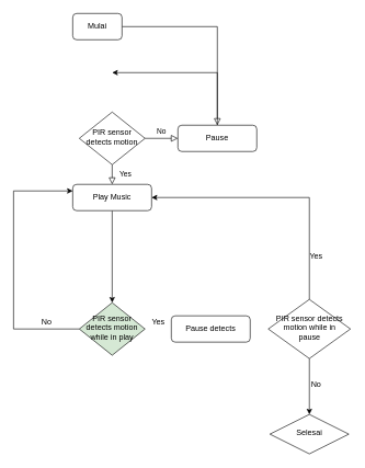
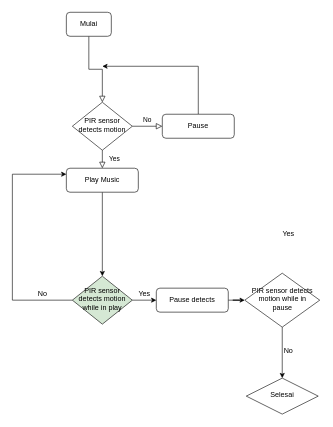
  <mxCell id="0" />
  <mxCell id="1" parent="0" />
- <mxCell id="2" value="" style="rounded=0;html=1;jettySize=auto;orthogonalLoop=1;fontSize=11;endArrow=block;endFill=0;endSize=8;strokeWidth=1;shadow=0;labelBackgroundColor=none;edgeStyle=orthogonalEdgeStyle;" parent="1" source="3" target="8" edge="1"><mxGeometry relative="1" as="geometry" /></mxCell>
+ <mxCell id="2" value="" style="rounded=0;html=1;jettySize=auto;orthogonalLoop=1;fontSize=11;endArrow=block;endFill=0;endSize=8;strokeWidth=1;shadow=0;labelBackgroundColor=none;edgeStyle=orthogonalEdgeStyle;" parent="1" source="3" target="6" edge="1"><mxGeometry relative="1" as="geometry" /></mxCell>
  <mxCell id="3" value="Mulai" style="rounded=1;whiteSpace=wrap;html=1;fontSize=12;glass=0;strokeWidth=1;shadow=0;" parent="1" vertex="1"><mxGeometry x="110" y="20" width="75" height="40" as="geometry" /></mxCell>
  <mxCell id="4" value="Yes" style="rounded=0;html=1;jettySize=auto;orthogonalLoop=1;fontSize=11;endArrow=block;endFill=0;endSize=8;strokeWidth=1;shadow=0;labelBackgroundColor=none;edgeStyle=orthogonalEdgeStyle;" parent="1" source="6" edge="1"><mxGeometry y="20" relative="1" as="geometry"><mxPoint as="offset" /><mxPoint x="170" y="280" as="targetPoint" /></mxGeometry></mxCell>
  <mxCell id="5" value="No" style="edgeStyle=orthogonalEdgeStyle;rounded=0;html=1;jettySize=auto;orthogonalLoop=1;fontSize=11;endArrow=block;endFill=0;endSize=8;strokeWidth=1;shadow=0;labelBackgroundColor=none;" parent="1" source="6" target="8" edge="1"><mxGeometry y="10" relative="1" as="geometry"><mxPoint as="offset" /></mxGeometry></mxCell>
  <mxCell id="6" value="PIR sensor detects motion" style="rhombus;whiteSpace=wrap;html=1;shadow=0;fontFamily=Helvetica;fontSize=12;align=center;strokeWidth=1;spacing=6;spacingTop=-4;" parent="1" vertex="1"><mxGeometry x="120" y="170" width="100" height="80" as="geometry" /></mxCell>
  <mxCell id="7" style="edgeStyle=orthogonalEdgeStyle;rounded=0;orthogonalLoop=1;jettySize=auto;html=1;" parent="1" source="8" edge="1"><mxGeometry relative="1" as="geometry"><mxPoint x="170" y="110" as="targetPoint" /><Array as="points"><mxPoint x="330" y="110" /></Array></mxGeometry></mxCell>
  <mxCell id="8" value="Pause" style="rounded=1;whiteSpace=wrap;html=1;fontSize=12;glass=0;strokeWidth=1;shadow=0;" parent="1" vertex="1"><mxGeometry x="270" y="190" width="120" height="40" as="geometry" /></mxCell>
  <mxCell id="9" value="" style="edgeStyle=orthogonalEdgeStyle;rounded=0;orthogonalLoop=1;jettySize=auto;html=1;exitX=0.5;exitY=1;exitDx=0;exitDy=0;" parent="1" source="12" target="15" edge="1"><mxGeometry x="0.2" y="10" relative="1" as="geometry"><mxPoint as="offset" /><mxPoint x="170" y="430" as="sourcePoint" /></mxGeometry></mxCell>
+ <mxCell id="10" value="" style="edgeStyle=orthogonalEdgeStyle;rounded=0;orthogonalLoop=1;jettySize=auto;html=1;" parent="1" source="11" target="20" edge="1"><mxGeometry relative="1" as="geometry" /></mxCell>
  <mxCell id="11" value="Pause detects" style="rounded=1;whiteSpace=wrap;html=1;fontSize=12;glass=0;strokeWidth=1;shadow=0;" parent="1" vertex="1"><mxGeometry x="260" y="480" width="120" height="40" as="geometry" /></mxCell>
  <mxCell id="12" value="Play Music" style="rounded=1;whiteSpace=wrap;html=1;fontSize=12;glass=0;strokeWidth=1;shadow=0;" parent="1" vertex="1"><mxGeometry x="110" y="280" width="120" height="40" as="geometry" /></mxCell>
  <mxCell id="13" style="edgeStyle=orthogonalEdgeStyle;rounded=0;orthogonalLoop=1;jettySize=auto;html=1;entryX=0;entryY=0.25;entryDx=0;entryDy=0;" parent="1" source="15" target="12" edge="1"><mxGeometry relative="1" as="geometry"><mxPoint x="40" y="390" as="targetPoint" /><Array as="points"><mxPoint x="20" y="500" /><mxPoint x="20" y="290" /></Array></mxGeometry></mxCell>
+ <mxCell id="14" value="" style="edgeStyle=orthogonalEdgeStyle;rounded=0;orthogonalLoop=1;jettySize=auto;html=1;" parent="1" source="15" target="11" edge="1"><mxGeometry relative="1" as="geometry" /></mxCell>
  <mxCell id="15" value="PIR sensor detects motion while in play" style="rhombus;whiteSpace=wrap;html=1;shadow=0;fontFamily=Helvetica;fontSize=12;align=center;strokeWidth=1;spacing=6;spacingTop=-4;fillColor=#d5e8d4;" parent="1" vertex="1"><mxGeometry x="120" y="460" width="100" height="80" as="geometry" /></mxCell>
  <mxCell id="16" value="No" style="text;html=1;align=center;verticalAlign=middle;resizable=0;points=[];autosize=1;" parent="1" vertex="1"><mxGeometry x="55" y="480" width="30" height="20" as="geometry" /></mxCell>
  <mxCell id="17" value="Yes" style="text;html=1;align=center;verticalAlign=middle;resizable=0;points=[];autosize=1;" parent="1" vertex="1"><mxGeometry x="220" y="480" width="40" height="20" as="geometry" /></mxCell>
- <mxCell id="18" style="edgeStyle=orthogonalEdgeStyle;rounded=0;orthogonalLoop=1;jettySize=auto;html=1;entryX=1;entryY=0.5;entryDx=0;entryDy=0;exitX=0.5;exitY=0;exitDx=0;exitDy=0;" parent="1" source="20" target="12" edge="1"><mxGeometry relative="1" as="geometry"><mxPoint x="330" y="300" as="targetPoint" /><Array as="points"><mxPoint x="470" y="300" /></Array></mxGeometry></mxCell>
  <mxCell id="19" value="" style="edgeStyle=orthogonalEdgeStyle;rounded=0;orthogonalLoop=1;jettySize=auto;html=1;" parent="1" source="20" target="22" edge="1"><mxGeometry relative="1" as="geometry" /></mxCell>
  <mxCell id="20" value="PIR sensor detects motion while in pause" style="rhombus;whiteSpace=wrap;html=1;shadow=0;fontFamily=Helvetica;fontSize=12;align=center;strokeWidth=1;spacing=6;spacingTop=-4;" parent="1" vertex="1"><mxGeometry x="407.5" y="455" width="125" height="90" as="geometry" /></mxCell>
  <mxCell id="21" value="Yes" style="text;html=1;align=center;verticalAlign=middle;resizable=0;points=[];autosize=1;" parent="1" vertex="1"><mxGeometry x="460" y="380" width="40" height="20" as="geometry" /></mxCell>
  <mxCell id="22" value="Selesai" style="rhombus;whiteSpace=wrap;html=1;shadow=0;strokeWidth=1;spacing=6;spacingTop=-4;" parent="1" vertex="1"><mxGeometry x="410" y="630" width="120" height="60" as="geometry" /></mxCell>
  <mxCell id="23" value="No" style="text;html=1;align=center;verticalAlign=middle;resizable=0;points=[];autosize=1;" parent="1" vertex="1"><mxGeometry x="465" y="575" width="30" height="20" as="geometry" /></mxCell>
